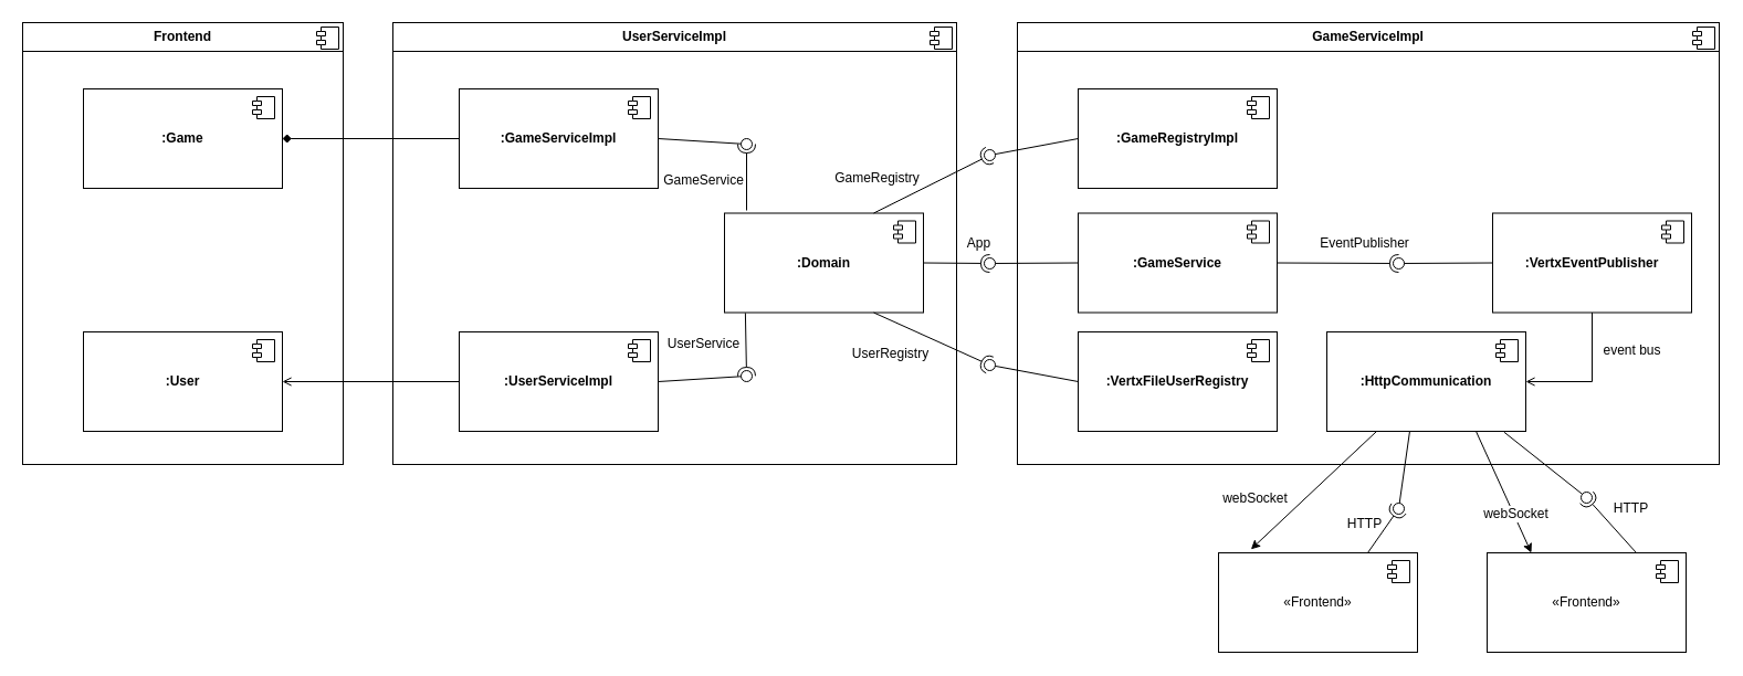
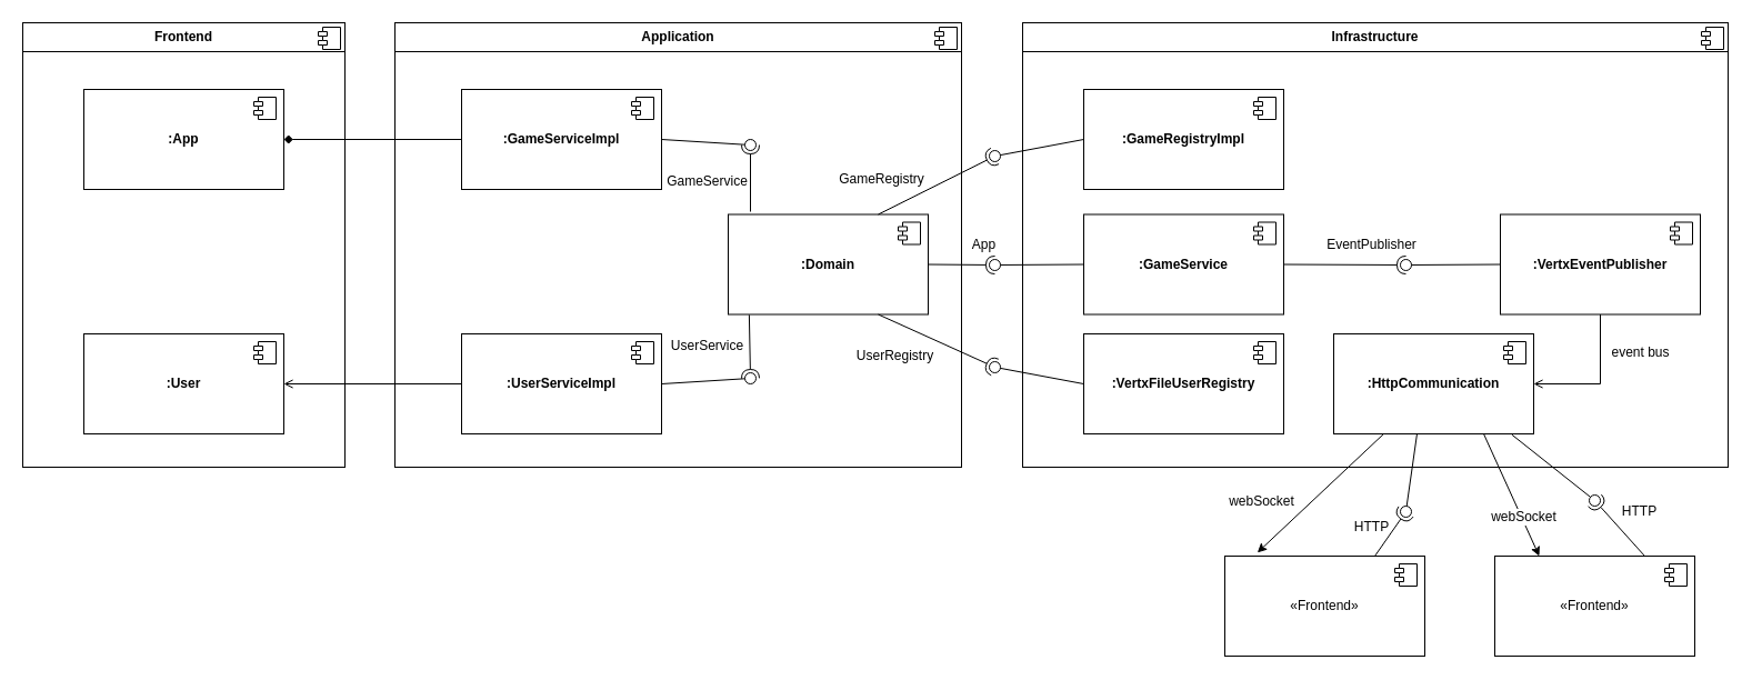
  <mxCell id="0" />
  <mxCell id="1" parent="0" />
- <mxCell id="2" value="&lt;p style=&quot;margin:0px;margin-top:6px;text-align:center;&quot;&gt;&lt;b&gt;UserServiceImpl&lt;/b&gt;&lt;/p&gt;&lt;hr size=&quot;1&quot; style=&quot;border-style:solid;&quot;&gt;&lt;p style=&quot;margin:0px;margin-left:8px;&quot;&gt;&lt;br&gt;&lt;/p&gt;" style="align=left;overflow=fill;html=1;dropTarget=0;whiteSpace=wrap;fillColor=none;" vertex="1" parent="1"><mxGeometry x="355" y="20" width="510" height="400" as="geometry" /></mxCell>
+ <mxCell id="2" value="&lt;p style=&quot;margin:0px;margin-top:6px;text-align:center;&quot;&gt;&lt;b&gt;Application&lt;/b&gt;&lt;/p&gt;&lt;hr size=&quot;1&quot; style=&quot;border-style:solid;&quot;&gt;&lt;p style=&quot;margin:0px;margin-left:8px;&quot;&gt;&lt;br&gt;&lt;/p&gt;" style="align=left;overflow=fill;html=1;dropTarget=0;whiteSpace=wrap;fillColor=none;" vertex="1" parent="1"><mxGeometry x="355" y="20" width="510" height="400" as="geometry" /></mxCell>
  <mxCell id="3" value="" style="shape=component;jettyWidth=8;jettyHeight=4;" vertex="1" parent="2"><mxGeometry x="1" width="20" height="20" relative="1" as="geometry"><mxPoint x="-24" y="4" as="offset" /></mxGeometry></mxCell>
- <mxCell id="4" value="&lt;p style=&quot;margin:0px;margin-top:6px;text-align:center;&quot;&gt;&lt;b&gt;GameServiceImpl&lt;/b&gt;&lt;/p&gt;&lt;hr size=&quot;1&quot; style=&quot;border-style:solid;&quot;&gt;&lt;p style=&quot;margin:0px;margin-left:8px;&quot;&gt;&lt;br&gt;&lt;/p&gt;" style="align=left;overflow=fill;html=1;dropTarget=0;whiteSpace=wrap;fillColor=none;" vertex="1" parent="1"><mxGeometry x="920" y="20" width="635" height="400" as="geometry" /></mxCell>
+ <mxCell id="4" value="&lt;p style=&quot;margin:0px;margin-top:6px;text-align:center;&quot;&gt;&lt;b&gt;Infrastructure&lt;/b&gt;&lt;/p&gt;&lt;hr size=&quot;1&quot; style=&quot;border-style:solid;&quot;&gt;&lt;p style=&quot;margin:0px;margin-left:8px;&quot;&gt;&lt;br&gt;&lt;/p&gt;" style="align=left;overflow=fill;html=1;dropTarget=0;whiteSpace=wrap;fillColor=none;" vertex="1" parent="1"><mxGeometry x="920" y="20" width="635" height="400" as="geometry" /></mxCell>
  <mxCell id="5" value="" style="shape=component;jettyWidth=8;jettyHeight=4;" vertex="1" parent="4"><mxGeometry x="1" width="20" height="20" relative="1" as="geometry"><mxPoint x="-24" y="4" as="offset" /></mxGeometry></mxCell>
  <mxCell id="6" value="&lt;p style=&quot;margin:0px;margin-top:6px;text-align:center;&quot;&gt;&lt;b&gt;Frontend&lt;/b&gt;&lt;/p&gt;&lt;hr size=&quot;1&quot; style=&quot;border-style:solid;&quot;&gt;&lt;p style=&quot;margin:0px;margin-left:8px;&quot;&gt;&lt;br&gt;&lt;/p&gt;" style="align=left;overflow=fill;html=1;dropTarget=0;whiteSpace=wrap;fillColor=none;" vertex="1" parent="1"><mxGeometry x="20" y="20" width="290" height="400" as="geometry" /></mxCell>
  <mxCell id="7" value="" style="shape=component;jettyWidth=8;jettyHeight=4;" vertex="1" parent="6"><mxGeometry x="1" width="20" height="20" relative="1" as="geometry"><mxPoint x="-24" y="4" as="offset" /></mxGeometry></mxCell>
  <mxCell id="8" style="rounded=0;orthogonalLoop=1;jettySize=auto;html=1;exitX=0.25;exitY=1;exitDx=0;exitDy=0;entryX=0.163;entryY=-0.035;entryDx=0;entryDy=0;entryPerimeter=0;" parent="1" target="12" edge="1" source="34"><mxGeometry relative="1" as="geometry"><mxPoint x="1588.96" y="282.96" as="sourcePoint" /></mxGeometry></mxCell>
  <mxCell id="9" value="webSocket" style="edgeLabel;html=1;align=center;verticalAlign=middle;resizable=0;points=[];fontSize=12;" parent="8" vertex="1" connectable="0"><mxGeometry x="0.071" y="1" relative="1" as="geometry"><mxPoint x="-50" y="2" as="offset" /></mxGeometry></mxCell>
  <mxCell id="10" value="«Frontend»" style="html=1;dropTarget=0;whiteSpace=wrap;" parent="1" vertex="1"><mxGeometry x="1345" y="500" width="180" height="90" as="geometry" /></mxCell>
  <mxCell id="11" value="" style="shape=module;jettyWidth=8;jettyHeight=4;" parent="10" vertex="1"><mxGeometry x="1" width="20" height="20" relative="1" as="geometry"><mxPoint x="-27" y="7" as="offset" /></mxGeometry></mxCell>
  <mxCell id="12" value="«Frontend»" style="html=1;dropTarget=0;whiteSpace=wrap;" parent="1" vertex="1"><mxGeometry x="1102" y="500" width="180" height="90" as="geometry" /></mxCell>
  <mxCell id="13" value="" style="shape=module;jettyWidth=8;jettyHeight=4;" parent="12" vertex="1"><mxGeometry x="1" width="20" height="20" relative="1" as="geometry"><mxPoint x="-27" y="7" as="offset" /></mxGeometry></mxCell>
  <mxCell id="14" value="" style="rounded=0;orthogonalLoop=1;jettySize=auto;html=1;endArrow=halfCircle;endFill=0;endSize=6;strokeWidth=1;sketch=0;exitX=0.75;exitY=0;exitDx=0;exitDy=0;" parent="1" source="12" edge="1"><mxGeometry relative="1" as="geometry"><mxPoint x="1703.92" y="345" as="sourcePoint" /><mxPoint x="1265" y="460" as="targetPoint" /></mxGeometry></mxCell>
  <mxCell id="15" value="HTTP" style="edgeLabel;html=1;align=center;verticalAlign=middle;resizable=0;points=[];fontSize=12;" parent="14" vertex="1" connectable="0"><mxGeometry x="0.367" y="1" relative="1" as="geometry"><mxPoint x="-22" y="1" as="offset" /></mxGeometry></mxCell>
  <mxCell id="16" value="" style="rounded=0;orthogonalLoop=1;jettySize=auto;html=1;endArrow=oval;endFill=0;sketch=0;sourcePerimeterSpacing=0;targetPerimeterSpacing=0;endSize=10;exitX=0.559;exitY=0.925;exitDx=0;exitDy=0;exitPerimeter=0;" parent="1" edge="1" source="4"><mxGeometry relative="1" as="geometry"><mxPoint x="1585" y="299.97" as="sourcePoint" /><mxPoint x="1265" y="460" as="targetPoint" /></mxGeometry></mxCell>
  <mxCell id="17" value="" style="rounded=0;orthogonalLoop=1;jettySize=auto;html=1;endArrow=halfCircle;endFill=0;endSize=6;strokeWidth=1;sketch=0;exitX=0.75;exitY=0;exitDx=0;exitDy=0;" parent="1" source="10" edge="1"><mxGeometry relative="1" as="geometry"><mxPoint x="1703.92" y="185" as="sourcePoint" /><mxPoint x="1435" y="450" as="targetPoint" /></mxGeometry></mxCell>
  <mxCell id="18" value="HTTP" style="edgeLabel;html=1;align=center;verticalAlign=middle;resizable=0;points=[];fontSize=12;" parent="17" vertex="1" connectable="0"><mxGeometry x="0.295" y="-1" relative="1" as="geometry"><mxPoint x="23" y="-7" as="offset" /></mxGeometry></mxCell>
  <mxCell id="19" value="" style="rounded=0;orthogonalLoop=1;jettySize=auto;html=1;endArrow=oval;endFill=0;sketch=0;sourcePerimeterSpacing=0;targetPerimeterSpacing=0;endSize=10;exitX=0.891;exitY=1.008;exitDx=0;exitDy=0;exitPerimeter=0;" parent="1" edge="1" source="34"><mxGeometry relative="1" as="geometry"><mxPoint x="1585" y="247.5" as="sourcePoint" /><mxPoint x="1435" y="450" as="targetPoint" /></mxGeometry></mxCell>
  <mxCell id="20" style="rounded=0;orthogonalLoop=1;jettySize=auto;html=1;exitX=0.75;exitY=1;exitDx=0;exitDy=0;" parent="1" edge="1" source="34"><mxGeometry relative="1" as="geometry"><mxPoint x="1588.06" y="255.96" as="sourcePoint" /><mxPoint x="1385" y="500" as="targetPoint" /></mxGeometry></mxCell>
  <mxCell id="21" value="webSocket" style="edgeLabel;html=1;align=center;verticalAlign=middle;resizable=0;points=[];fontSize=12;" parent="20" vertex="1" connectable="0"><mxGeometry x="0.111" y="-2" relative="1" as="geometry"><mxPoint x="10" y="13" as="offset" /></mxGeometry></mxCell>
- <mxCell id="22" value="&lt;b&gt;:Game&lt;/b&gt;" style="html=1;dropTarget=0;whiteSpace=wrap;" vertex="1" parent="1"><mxGeometry x="75" y="80" width="180" height="90" as="geometry" /></mxCell>
+ <mxCell id="22" value="&lt;b&gt;:App&lt;/b&gt;" style="html=1;dropTarget=0;whiteSpace=wrap;" vertex="1" parent="1"><mxGeometry x="75" y="80" width="180" height="90" as="geometry" /></mxCell>
  <mxCell id="23" value="" style="shape=module;jettyWidth=8;jettyHeight=4;" vertex="1" parent="22"><mxGeometry x="1" width="20" height="20" relative="1" as="geometry"><mxPoint x="-27" y="7" as="offset" /></mxGeometry></mxCell>
  <mxCell id="24" value="&lt;b&gt;:User&lt;/b&gt;" style="html=1;dropTarget=0;whiteSpace=wrap;" vertex="1" parent="1"><mxGeometry x="75" y="300" width="180" height="90" as="geometry" /></mxCell>
  <mxCell id="25" value="" style="shape=module;jettyWidth=8;jettyHeight=4;" vertex="1" parent="24"><mxGeometry x="1" width="20" height="20" relative="1" as="geometry"><mxPoint x="-27" y="7" as="offset" /></mxGeometry></mxCell>
  <mxCell id="26" value="&lt;b&gt;:GameRegistryImpl&lt;/b&gt;" style="html=1;dropTarget=0;whiteSpace=wrap;" vertex="1" parent="1"><mxGeometry x="975" y="80" width="180" height="90" as="geometry" /></mxCell>
  <mxCell id="27" value="" style="shape=module;jettyWidth=8;jettyHeight=4;" vertex="1" parent="26"><mxGeometry x="1" width="20" height="20" relative="1" as="geometry"><mxPoint x="-27" y="7" as="offset" /></mxGeometry></mxCell>
  <mxCell id="28" value="&lt;b&gt;:VertxFileUserRegistry&lt;/b&gt;" style="html=1;dropTarget=0;whiteSpace=wrap;" vertex="1" parent="1"><mxGeometry x="975" y="300" width="180" height="90" as="geometry" /></mxCell>
  <mxCell id="29" value="" style="shape=module;jettyWidth=8;jettyHeight=4;" vertex="1" parent="28"><mxGeometry x="1" width="20" height="20" relative="1" as="geometry"><mxPoint x="-27" y="7" as="offset" /></mxGeometry></mxCell>
  <mxCell id="30" style="edgeStyle=orthogonalEdgeStyle;rounded=0;orthogonalLoop=1;jettySize=auto;html=1;entryX=1;entryY=0.5;entryDx=0;entryDy=0;endArrow=open;" edge="1" parent="1" source="32" target="34"><mxGeometry relative="1" as="geometry" /></mxCell>
  <mxCell id="31" value="event bus" style="edgeLabel;html=1;align=center;verticalAlign=middle;resizable=0;points=[];fontSize=12;" vertex="1" connectable="0" parent="30"><mxGeometry x="-0.437" y="1" relative="1" as="geometry"><mxPoint x="34" as="offset" /></mxGeometry></mxCell>
  <mxCell id="32" value="&lt;b&gt;:VertxEventPublisher&lt;/b&gt;" style="html=1;dropTarget=0;whiteSpace=wrap;" vertex="1" parent="1"><mxGeometry x="1350" y="192.5" width="180" height="90" as="geometry" /></mxCell>
  <mxCell id="33" value="" style="shape=module;jettyWidth=8;jettyHeight=4;" vertex="1" parent="32"><mxGeometry x="1" width="20" height="20" relative="1" as="geometry"><mxPoint x="-27" y="7" as="offset" /></mxGeometry></mxCell>
  <mxCell id="34" value="&lt;b&gt;:HttpCommunication&lt;/b&gt;" style="html=1;dropTarget=0;whiteSpace=wrap;" vertex="1" parent="1"><mxGeometry x="1200" y="300" width="180" height="90" as="geometry" /></mxCell>
  <mxCell id="35" value="" style="shape=module;jettyWidth=8;jettyHeight=4;" vertex="1" parent="34"><mxGeometry x="1" width="20" height="20" relative="1" as="geometry"><mxPoint x="-27" y="7" as="offset" /></mxGeometry></mxCell>
  <mxCell id="36" value="&lt;b&gt;:GameService&lt;/b&gt;" style="html=1;dropTarget=0;whiteSpace=wrap;" vertex="1" parent="1"><mxGeometry x="975" y="192.5" width="180" height="90" as="geometry" /></mxCell>
  <mxCell id="37" value="" style="shape=module;jettyWidth=8;jettyHeight=4;" vertex="1" parent="36"><mxGeometry x="1" width="20" height="20" relative="1" as="geometry"><mxPoint x="-27" y="7" as="offset" /></mxGeometry></mxCell>
  <mxCell id="38" value="&lt;b&gt;:Domain&lt;/b&gt;" style="html=1;dropTarget=0;whiteSpace=wrap;" vertex="1" parent="1"><mxGeometry x="655" y="192.5" width="180" height="90" as="geometry" /></mxCell>
  <mxCell id="39" value="" style="shape=module;jettyWidth=8;jettyHeight=4;" vertex="1" parent="38"><mxGeometry x="1" width="20" height="20" relative="1" as="geometry"><mxPoint x="-27" y="7" as="offset" /></mxGeometry></mxCell>
  <mxCell id="40" style="edgeStyle=orthogonalEdgeStyle;rounded=0;orthogonalLoop=1;jettySize=auto;html=1;entryX=1;entryY=0.5;entryDx=0;entryDy=0;endArrow=open;" edge="1" parent="1" source="41" target="24"><mxGeometry relative="1" as="geometry" /></mxCell>
  <mxCell id="41" value="&lt;b&gt;:UserServiceImpl&lt;/b&gt;" style="html=1;dropTarget=0;whiteSpace=wrap;" vertex="1" parent="1"><mxGeometry x="415" y="300" width="180" height="90" as="geometry" /></mxCell>
  <mxCell id="42" value="" style="shape=module;jettyWidth=8;jettyHeight=4;" vertex="1" parent="41"><mxGeometry x="1" width="20" height="20" relative="1" as="geometry"><mxPoint x="-27" y="7" as="offset" /></mxGeometry></mxCell>
  <mxCell id="43" style="edgeStyle=orthogonalEdgeStyle;rounded=0;orthogonalLoop=1;jettySize=auto;html=1;entryX=1;entryY=0.5;entryDx=0;entryDy=0;endArrow=diamond;" edge="1" parent="1" source="44" target="22"><mxGeometry relative="1" as="geometry" /></mxCell>
  <mxCell id="44" value="&lt;b&gt;:GameServiceImpl&lt;/b&gt;" style="html=1;dropTarget=0;whiteSpace=wrap;" vertex="1" parent="1"><mxGeometry x="415" y="80" width="180" height="90" as="geometry" /></mxCell>
  <mxCell id="45" value="" style="shape=module;jettyWidth=8;jettyHeight=4;" vertex="1" parent="44"><mxGeometry x="1" width="20" height="20" relative="1" as="geometry"><mxPoint x="-27" y="7" as="offset" /></mxGeometry></mxCell>
  <mxCell id="46" value="" style="rounded=0;orthogonalLoop=1;jettySize=auto;html=1;endArrow=halfCircle;endFill=0;endSize=6;strokeWidth=1;sketch=0;exitX=0.75;exitY=0;exitDx=0;exitDy=0;" edge="1" parent="1" source="38"><mxGeometry relative="1" as="geometry"><mxPoint x="995" y="105" as="sourcePoint" /><mxPoint x="895" y="140" as="targetPoint" /></mxGeometry></mxCell>
  <mxCell id="47" value="GameRegistry" style="edgeLabel;html=1;align=center;verticalAlign=middle;resizable=0;points=[];fontSize=12;" vertex="1" connectable="0" parent="46"><mxGeometry x="-0.415" relative="1" as="geometry"><mxPoint x="-28" y="-17" as="offset" /></mxGeometry></mxCell>
  <mxCell id="48" value="" style="rounded=0;orthogonalLoop=1;jettySize=auto;html=1;endArrow=oval;endFill=0;sketch=0;sourcePerimeterSpacing=0;targetPerimeterSpacing=0;endSize=10;exitX=0;exitY=0.5;exitDx=0;exitDy=0;" edge="1" parent="1" source="26"><mxGeometry relative="1" as="geometry"><mxPoint x="955" y="105" as="sourcePoint" /><mxPoint x="895" y="140" as="targetPoint" /></mxGeometry></mxCell>
  <mxCell id="49" value="" style="ellipse;whiteSpace=wrap;html=1;align=center;aspect=fixed;fillColor=none;strokeColor=none;resizable=0;perimeter=centerPerimeter;rotatable=0;allowArrows=0;points=[];outlineConnect=1;" vertex="1" parent="1"><mxGeometry x="970" y="100" width="10" height="10" as="geometry" /></mxCell>
  <mxCell id="50" value="" style="rounded=0;orthogonalLoop=1;jettySize=auto;html=1;endArrow=halfCircle;endFill=0;endSize=6;strokeWidth=1;sketch=0;exitX=0.75;exitY=1;exitDx=0;exitDy=0;" edge="1" parent="1" source="38"><mxGeometry relative="1" as="geometry"><mxPoint x="975" y="300" as="sourcePoint" /><mxPoint x="895" y="330" as="targetPoint" /></mxGeometry></mxCell>
  <mxCell id="51" value="UserRegistry" style="edgeLabel;html=1;align=center;verticalAlign=middle;resizable=0;points=[];fontSize=12;" vertex="1" connectable="0" parent="50"><mxGeometry x="-0.578" relative="1" as="geometry"><mxPoint x="-7" y="27" as="offset" /></mxGeometry></mxCell>
  <mxCell id="52" value="" style="rounded=0;orthogonalLoop=1;jettySize=auto;html=1;endArrow=oval;endFill=0;sketch=0;sourcePerimeterSpacing=0;targetPerimeterSpacing=0;endSize=10;exitX=0;exitY=0.5;exitDx=0;exitDy=0;" edge="1" parent="1" source="28"><mxGeometry relative="1" as="geometry"><mxPoint x="1435" y="302" as="sourcePoint" /><mxPoint x="895" y="330" as="targetPoint" /></mxGeometry></mxCell>
  <mxCell id="53" value="" style="rounded=0;orthogonalLoop=1;jettySize=auto;html=1;endArrow=halfCircle;endFill=0;endSize=6;strokeWidth=1;sketch=0;exitX=1;exitY=0.5;exitDx=0;exitDy=0;" edge="1" parent="1" source="38"><mxGeometry relative="1" as="geometry"><mxPoint x="965" y="240" as="sourcePoint" /><mxPoint x="895" y="238" as="targetPoint" /></mxGeometry></mxCell>
  <mxCell id="54" value="App" style="edgeLabel;html=1;align=center;verticalAlign=middle;resizable=0;points=[];fontSize=12;" vertex="1" connectable="0" parent="53"><mxGeometry x="0.244" y="-1" relative="1" as="geometry"><mxPoint x="13" y="-19" as="offset" /></mxGeometry></mxCell>
  <mxCell id="55" value="" style="rounded=0;orthogonalLoop=1;jettySize=auto;html=1;endArrow=oval;endFill=0;sketch=0;sourcePerimeterSpacing=0;targetPerimeterSpacing=0;endSize=10;exitX=0;exitY=0.5;exitDx=0;exitDy=0;" edge="1" parent="1" source="36"><mxGeometry relative="1" as="geometry"><mxPoint x="1190" y="382" as="sourcePoint" /><mxPoint x="895" y="238" as="targetPoint" /></mxGeometry></mxCell>
  <mxCell id="56" value="" style="rounded=0;orthogonalLoop=1;jettySize=auto;html=1;endArrow=halfCircle;endFill=0;endSize=6;strokeWidth=1;sketch=0;exitX=1;exitY=0.5;exitDx=0;exitDy=0;" edge="1" parent="1" source="36"><mxGeometry relative="1" as="geometry"><mxPoint x="1315" y="240" as="sourcePoint" /><mxPoint x="1265" y="238" as="targetPoint" /></mxGeometry></mxCell>
  <mxCell id="57" value="EventPublisher" style="edgeLabel;html=1;align=center;verticalAlign=middle;resizable=0;points=[];fontSize=12;" vertex="1" connectable="0" parent="56"><mxGeometry x="-0.081" y="2" relative="1" as="geometry"><mxPoint x="27" y="-16" as="offset" /></mxGeometry></mxCell>
  <mxCell id="58" value="" style="rounded=0;orthogonalLoop=1;jettySize=auto;html=1;endArrow=oval;endFill=0;sketch=0;sourcePerimeterSpacing=0;targetPerimeterSpacing=0;endSize=10;exitX=0;exitY=0.5;exitDx=0;exitDy=0;" edge="1" parent="1" source="32"><mxGeometry relative="1" as="geometry"><mxPoint x="1505" y="240" as="sourcePoint" /><mxPoint x="1265" y="238" as="targetPoint" /></mxGeometry></mxCell>
  <mxCell id="59" value="" style="rounded=0;orthogonalLoop=1;jettySize=auto;html=1;endArrow=halfCircle;endFill=0;endSize=6;strokeWidth=1;sketch=0;" edge="1" parent="1"><mxGeometry relative="1" as="geometry"><mxPoint x="675" y="190" as="sourcePoint" /><mxPoint x="675" y="130" as="targetPoint" /></mxGeometry></mxCell>
  <mxCell id="60" value="GameService" style="edgeLabel;html=1;align=center;verticalAlign=middle;resizable=0;points=[];fontSize=12;" vertex="1" connectable="0" parent="59"><mxGeometry x="-0.059" y="-1" relative="1" as="geometry"><mxPoint x="-41" as="offset" /></mxGeometry></mxCell>
  <mxCell id="61" value="" style="rounded=0;orthogonalLoop=1;jettySize=auto;html=1;endArrow=oval;endFill=0;sketch=0;sourcePerimeterSpacing=0;targetPerimeterSpacing=0;endSize=10;exitX=1;exitY=0.5;exitDx=0;exitDy=0;" edge="1" parent="1" source="44"><mxGeometry relative="1" as="geometry"><mxPoint x="935" y="120" as="sourcePoint" /><mxPoint x="675" y="130" as="targetPoint" /></mxGeometry></mxCell>
  <mxCell id="62" value="" style="rounded=0;orthogonalLoop=1;jettySize=auto;html=1;endArrow=halfCircle;endFill=0;endSize=6;strokeWidth=1;sketch=0;exitX=0.105;exitY=1.004;exitDx=0;exitDy=0;exitPerimeter=0;" edge="1" parent="1" source="38"><mxGeometry relative="1" as="geometry"><mxPoint x="775" y="415" as="sourcePoint" /><mxPoint x="675" y="340" as="targetPoint" /></mxGeometry></mxCell>
  <mxCell id="63" value="UserService" style="edgeLabel;html=1;align=center;verticalAlign=middle;resizable=0;points=[];fontSize=12;" vertex="1" connectable="0" parent="62"><mxGeometry x="-0.024" y="1" relative="1" as="geometry"><mxPoint x="-40" as="offset" /></mxGeometry></mxCell>
  <mxCell id="64" value="" style="rounded=0;orthogonalLoop=1;jettySize=auto;html=1;endArrow=oval;endFill=0;sketch=0;sourcePerimeterSpacing=0;targetPerimeterSpacing=0;endSize=10;exitX=1;exitY=0.5;exitDx=0;exitDy=0;" edge="1" parent="1" source="41"><mxGeometry relative="1" as="geometry"><mxPoint x="735" y="350" as="sourcePoint" /><mxPoint x="675" y="340" as="targetPoint" /></mxGeometry></mxCell>
